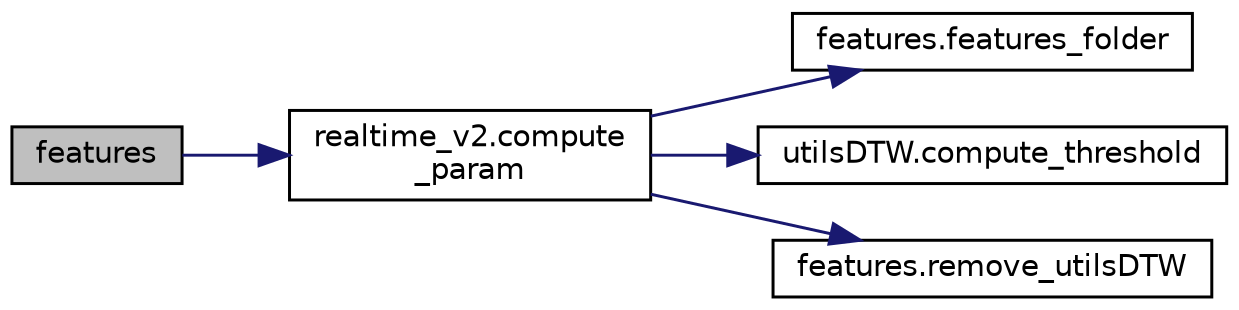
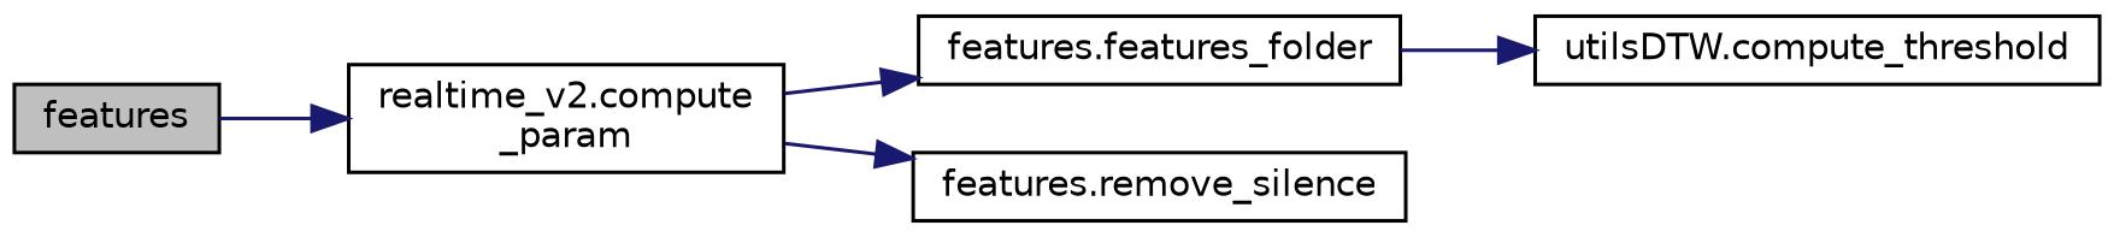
  digraph {
    rankdir=LR
    node [color=black fillcolor=white fontname=Helvetica fontsize=10 shape=record style=filled]
    edge [color=midnightblue fontname=Helvetica fontsize=10 labelfontname=Helvetica labelfontsize=10 style=solid]
    n1 [fillcolor=grey75 fontcolor=black height=0.2 label=features width=0.4]
    n2 [height=0.2 label="realtime_v2.compute\l_param" width=0.4]
    n3 [height=0.2 label="features.features_folder" width=0.4]
    n4 [height=0.2 label="utilsDTW.compute_threshold" width=0.4]
-   n5 [height=0.2 label="features.remove_utilsDTW" width=0.4]
+   n5 [height=0.2 label="features.remove_silence" width=0.4]
    n1 -> n2
    n2 -> n3
-   n2 -> n4
+   n3 -> n4
    n2 -> n5
  }
